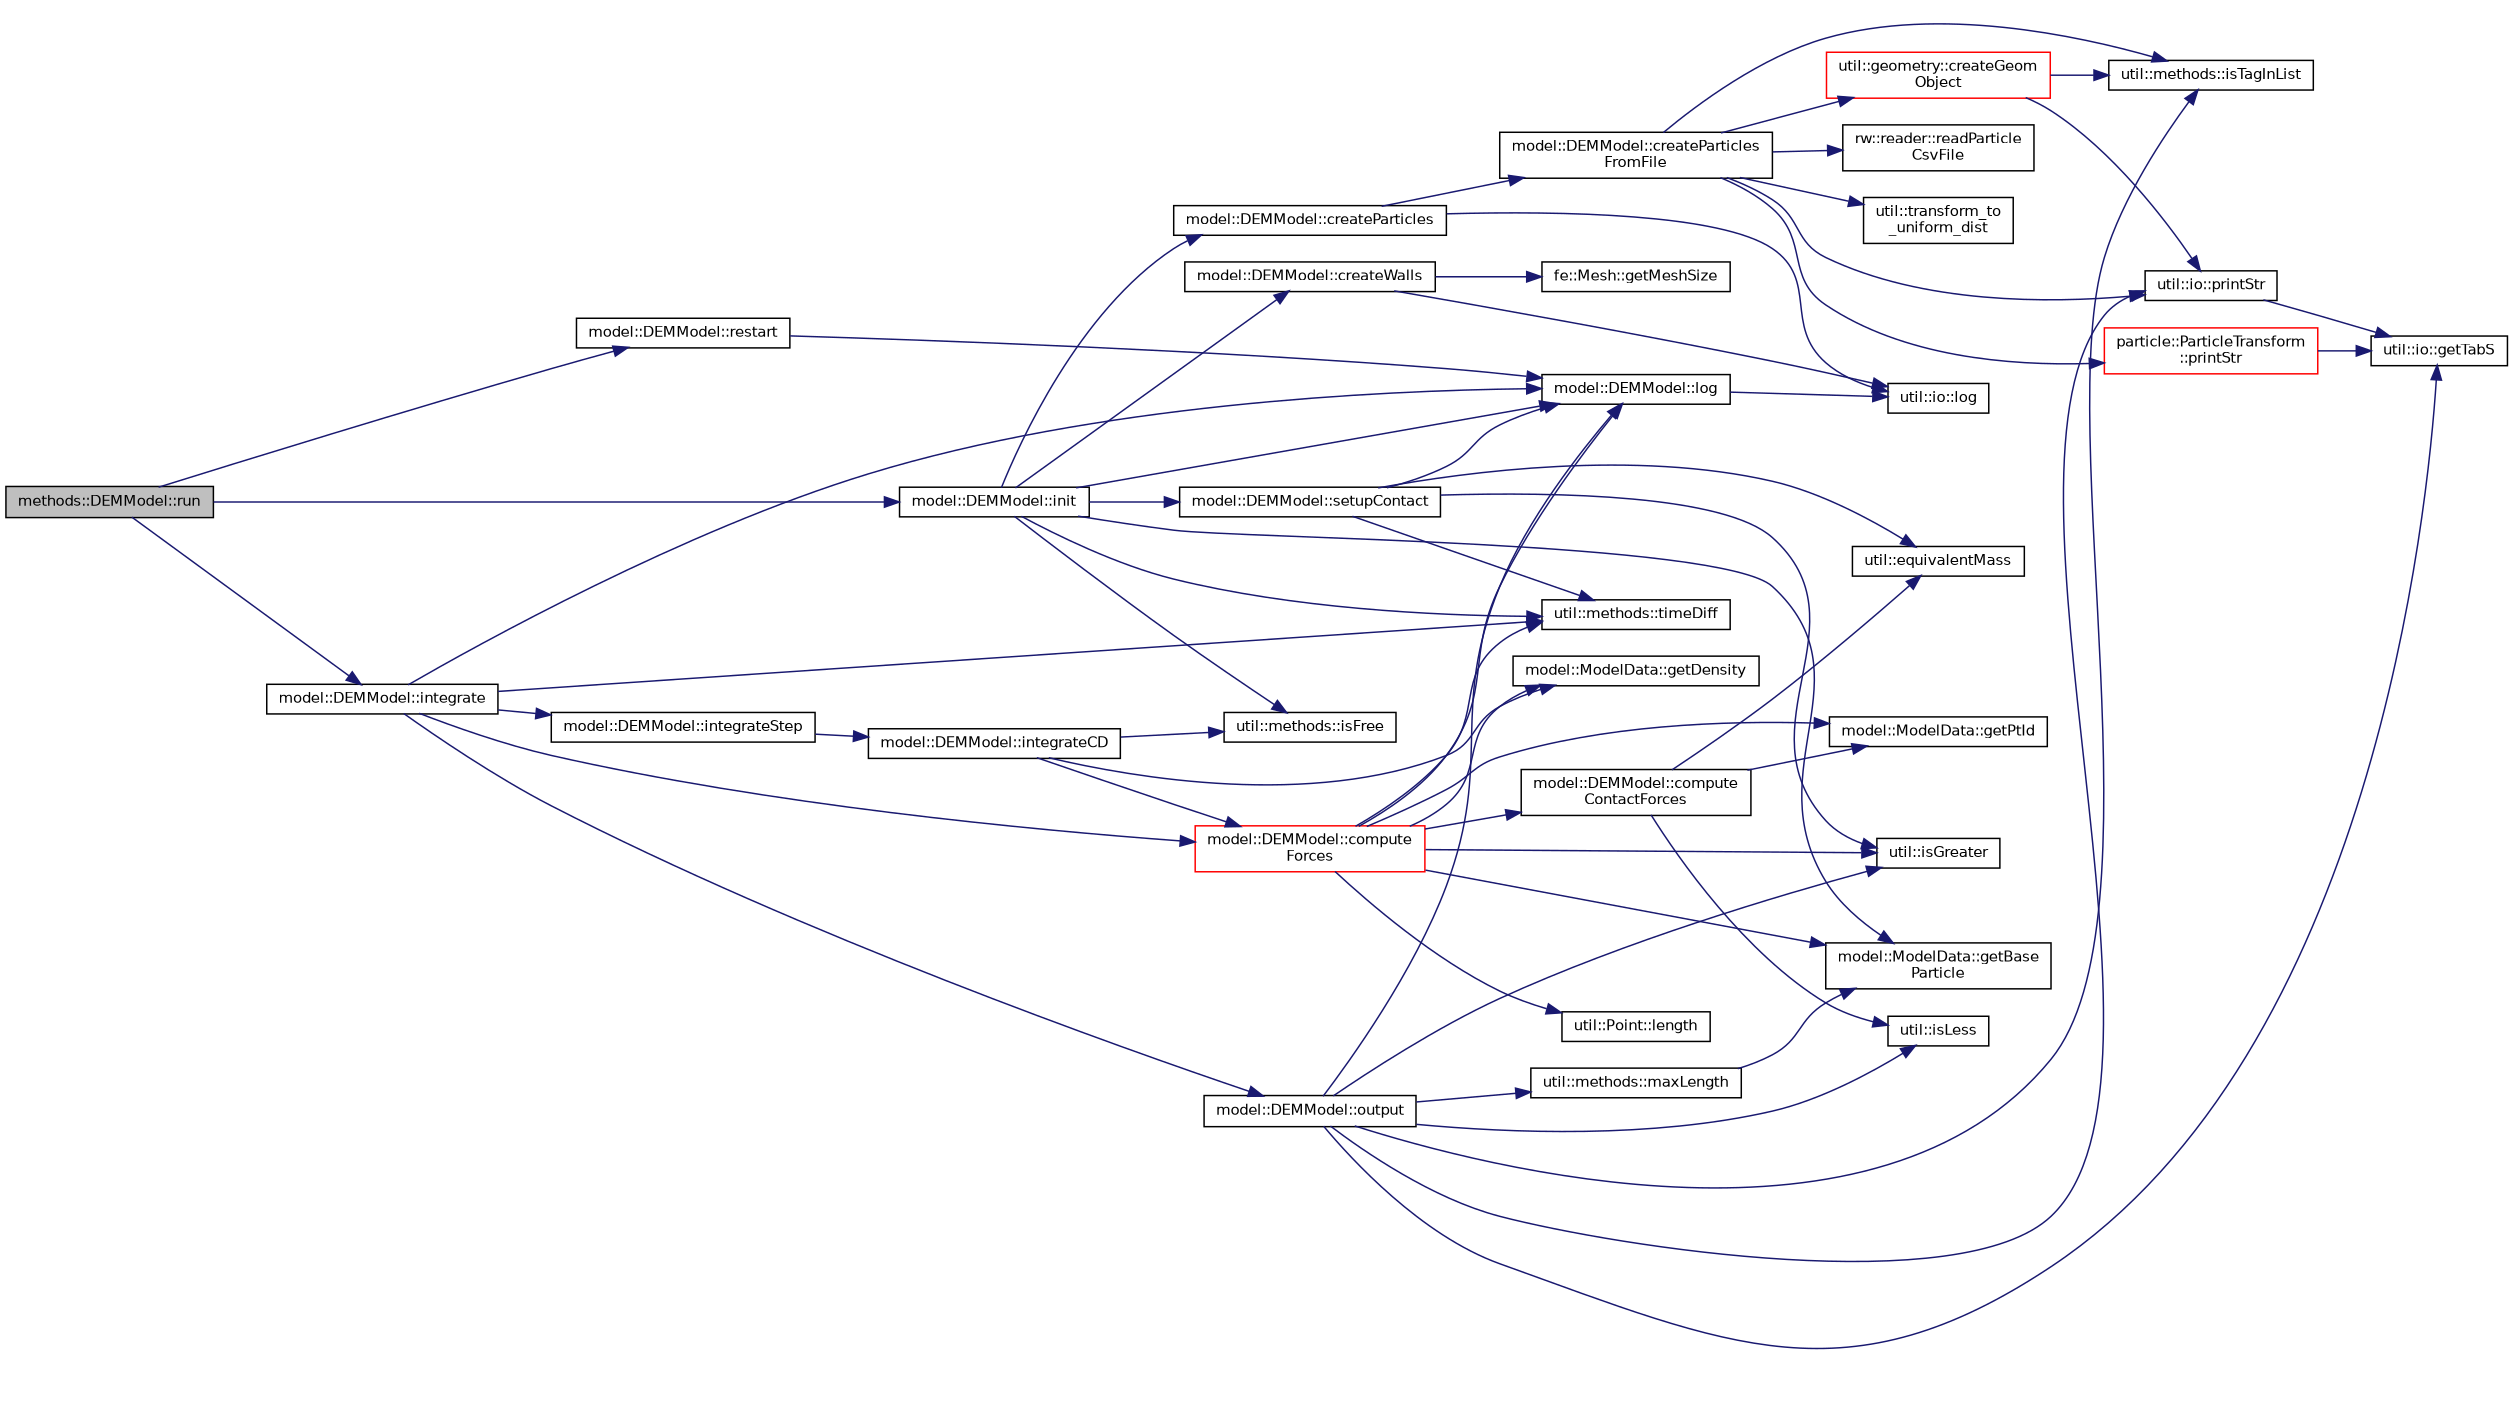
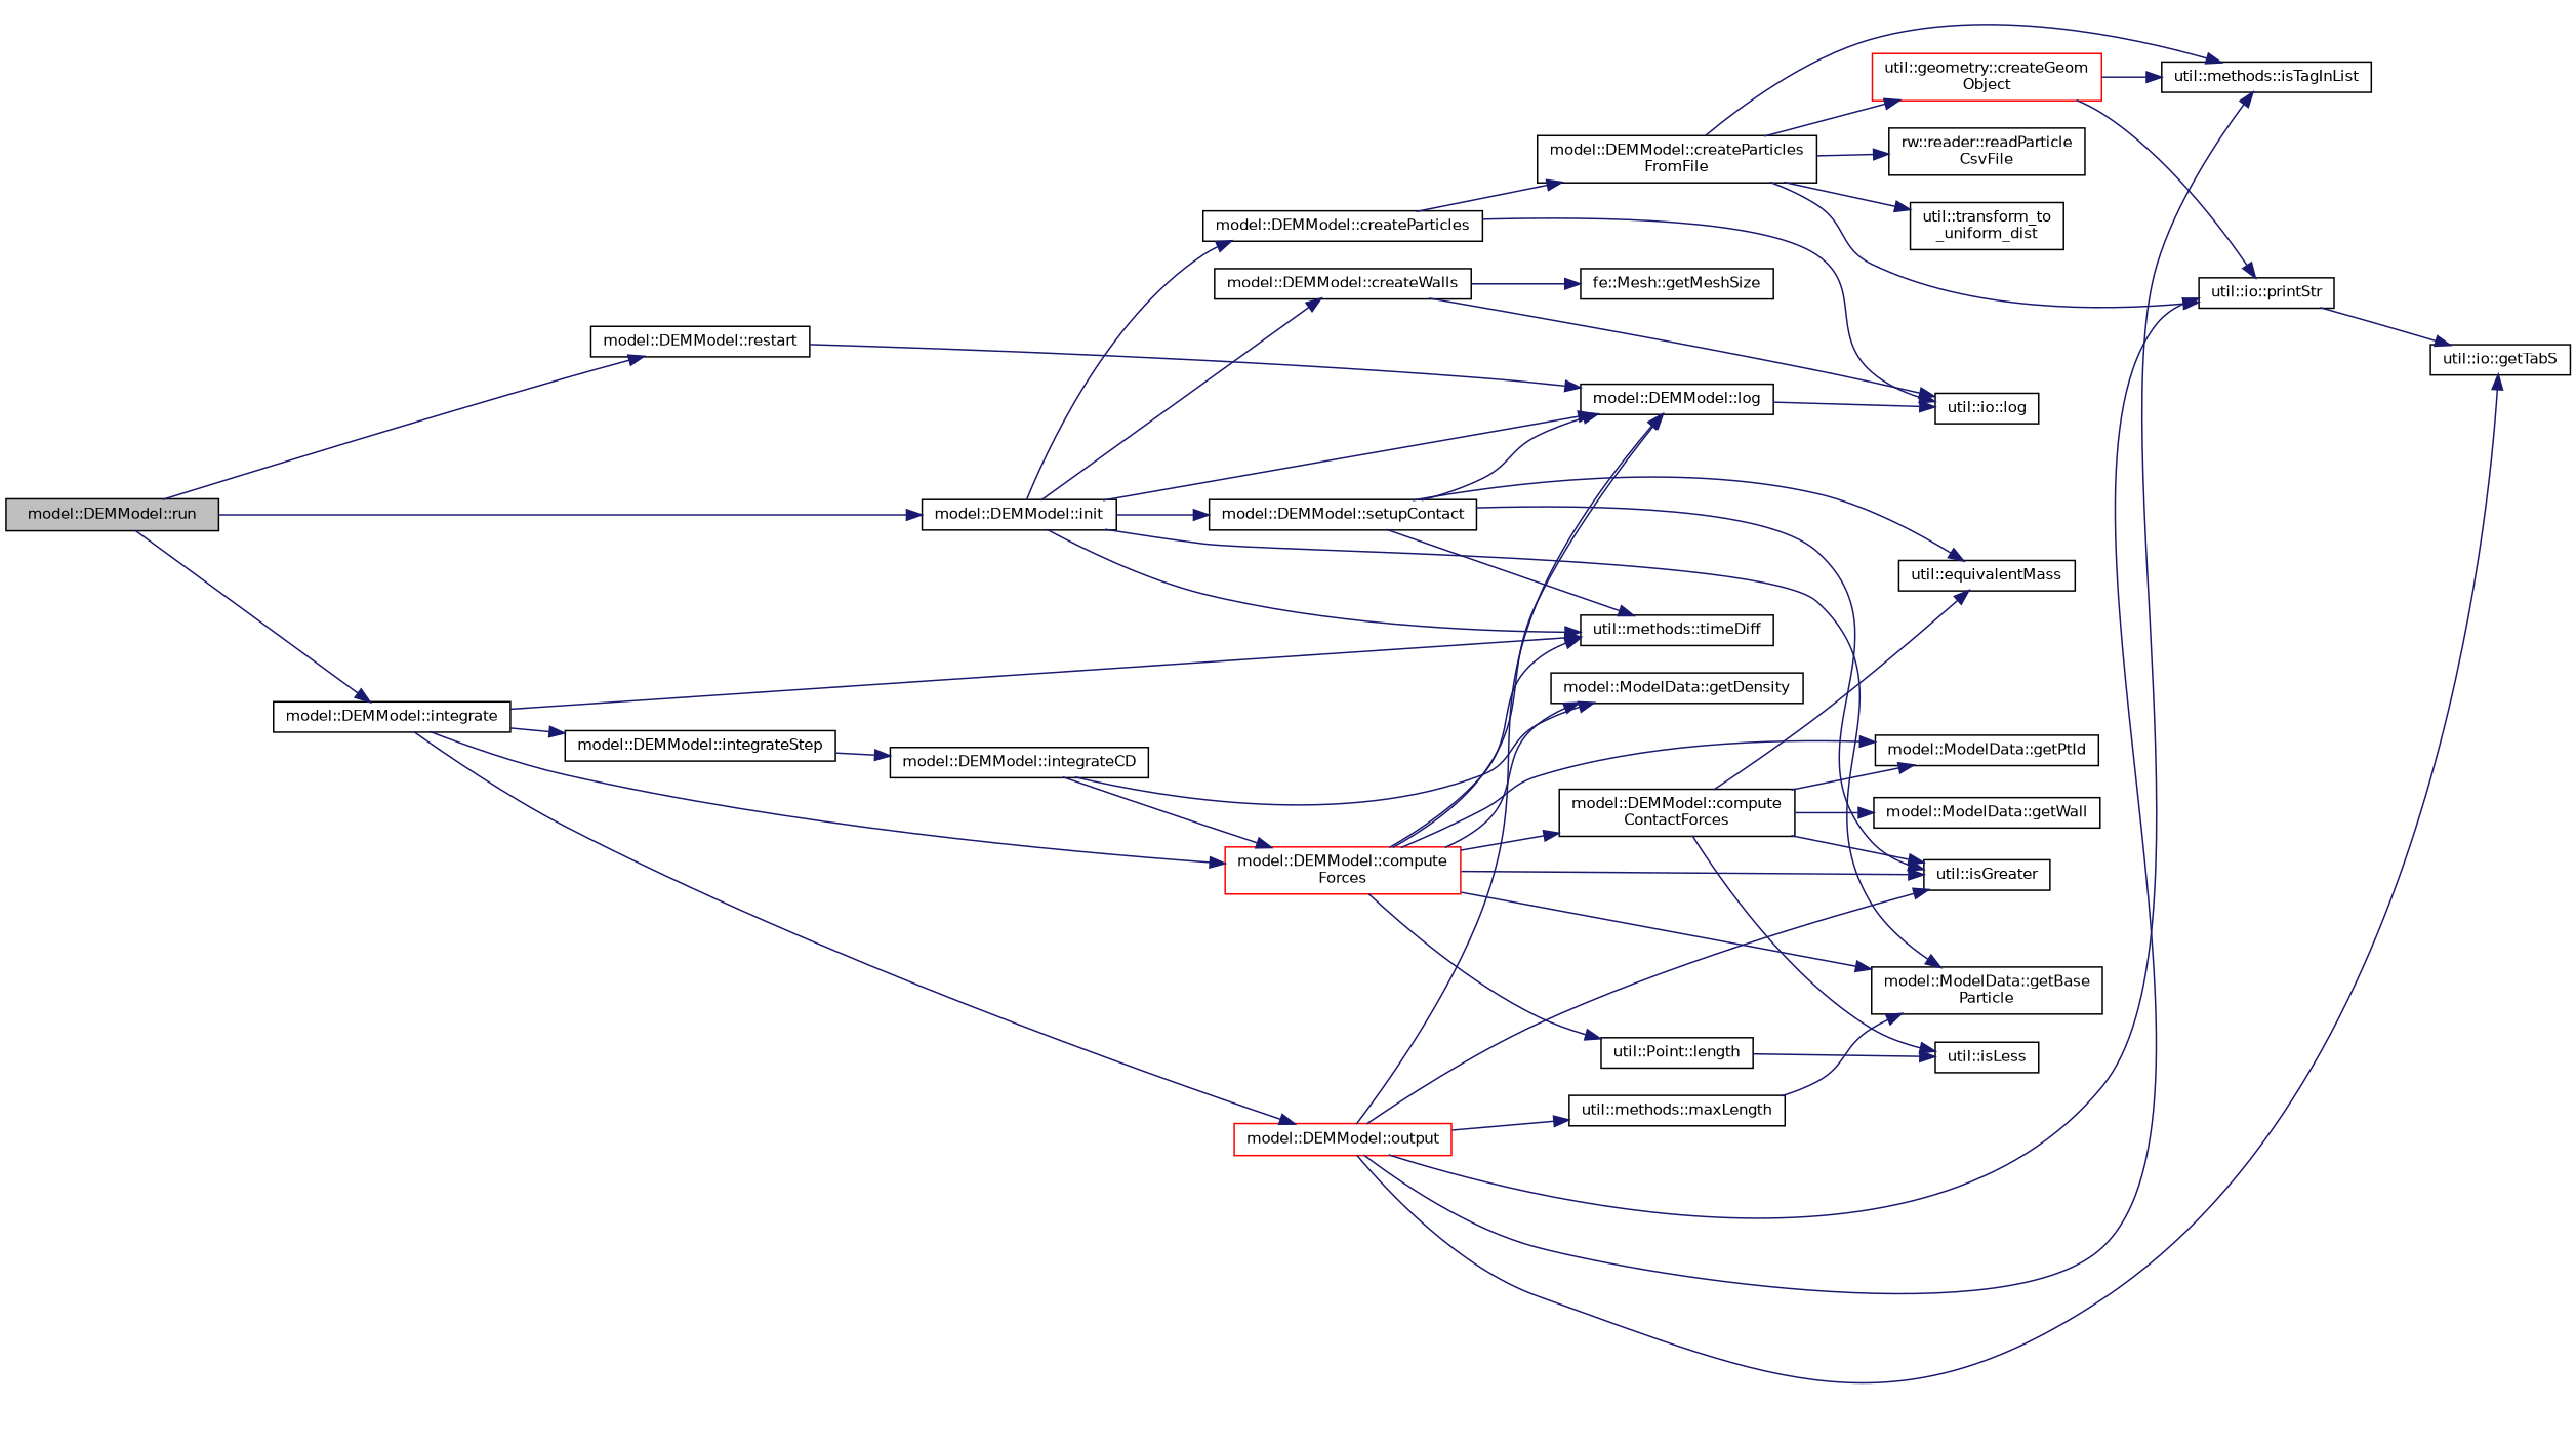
  digraph {
    rankdir=LR
    node [color=black fillcolor=white fontname=Helvetica fontsize=10 shape=record style=filled]
    edge [color=midnightblue fontname=Helvetica fontsize=10 labelfontname=Helvetica labelfontsize=10 style=solid]
-   n1 [fillcolor=grey75 fontcolor=black height=0.2 label="methods::DEMModel::run" width=0.4]
+   n1 [fillcolor=grey75 fontcolor=black height=0.2 label="model::DEMModel::run" width=0.4]
    n2 [height=0.2 label="model::DEMModel::init" width=0.4]
    n3 [height=0.2 label="model::DEMModel::restart" width=0.4]
    n4 [height=0.2 label="model::DEMModel::integrate" width=0.4]
    n5 [height=0.2 label="model::DEMModel::log" width=0.4]
    n6 [height=0.2 label="model::DEMModel::createParticles" width=0.4]
    n7 [height=0.2 label="model::DEMModel::createWalls" width=0.4]
    n8 [height=0.2 label="model::DEMModel::setupContact" width=0.4]
    n9 [height=0.2 label="util::methods::timeDiff" width=0.4]
    n10 [height=0.2 label="model::ModelData::getBase\lParticle" width=0.4]
-   n11 [height=0.2 label="util::methods::isFree" width=0.4]
-   n12 [height=0.2 label="model::DEMModel::output" width=0.4]
+   n12 [color=red height=0.2 label="model::DEMModel::output" width=0.4]
    n13 [color=red height=0.2 label="model::DEMModel::compute\lForces" width=0.4]
    n14 [height=0.2 label="model::DEMModel::integrateStep" width=0.4]
    n15 [height=0.2 label="util::io::log" width=0.4]
    n16 [height=0.2 label="model::DEMModel::createParticles\lFromFile" width=0.4]
    n17 [height=0.2 label="fe::Mesh::getMeshSize" width=0.4]
    n18 [height=0.2 label="util::isGreater" width=0.4]
    n19 [height=0.2 label="util::equivalentMass" width=0.4]
    n20 [height=0.2 label="rw::reader::readParticle\lCsvFile" width=0.4]
    n21 [height=0.2 label="util::transform_to\l_uniform_dist" width=0.4]
    n22 [height=0.2 label="util::io::printStr" width=0.4]
    n23 [color=red height=0.2 label="util::geometry::createGeom\lObject" width=0.4]
-   n24 [color=red height=0.2 label="particle::ParticleTransform\l::printStr" width=0.4]
    n25 [height=0.2 label="util::methods::isTagInList" width=0.4]
    n26 [height=0.2 label="util::io::getTabS" width=0.4]
    n27 [height=0.2 label="util::isLess" width=0.4]
    n28 [height=0.2 label="util::methods::maxLength" width=0.4]
    n29 [height=0.2 label="model::DEMModel::compute\lContactForces" width=0.4]
    n30 [height=0.2 label="model::ModelData::getPtId" width=0.4]
    n31 [height=0.2 label="model::ModelData::getDensity" width=0.4]
    n32 [height=0.2 label="util::Point::length" width=0.4]
    n33 [height=0.2 label="model::DEMModel::integrateCD" width=0.4]
+   n34 [height=0.2 label="model::ModelData::getWall" width=0.4]
    n1 -> n2
    n1 -> n3
    n1 -> n4
    n2 -> n5
    n2 -> n6
    n2 -> n7
    n2 -> n8
    n2 -> n9
    n2 -> n10
-   n2 -> n11
    n3 -> n5
-   n4 -> n5
    n4 -> n9
    n4 -> n12
    n4 -> n13
    n4 -> n14
    n5 -> n15
    n6 -> n15
    n6 -> n16
    n7 -> n15
    n7 -> n17
    n8 -> n5
    n8 -> n9
    n8 -> n18
    n8 -> n19
    n12 -> n5
    n12 -> n18
    n12 -> n22
    n12 -> n25
    n12 -> n26
-   n12 -> n27
+   n32 -> n27
    n12 -> n28
    n13 -> n5
    n13 -> n9
    n13 -> n10
    n13 -> n18
    n13 -> n29
    n13 -> n30
    n13 -> n31
    n13 -> n32
    n14 -> n33
    n16 -> n20
    n16 -> n21
    n16 -> n22
    n16 -> n23
-   n16 -> n24
    n16 -> n25
    n22 -> n26
    n23 -> n22
    n23 -> n25
-   n24 -> n26
    n28 -> n10
+   n29 -> n18
    n29 -> n19
    n29 -> n27
    n29 -> n30
-   n33 -> n11
+   n29 -> n34
    n33 -> n13
    n33 -> n31
  }
